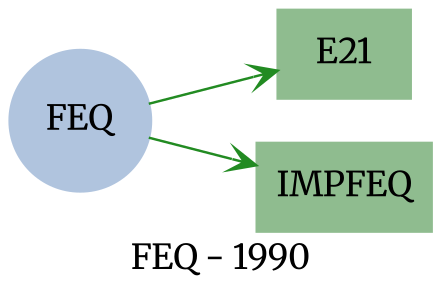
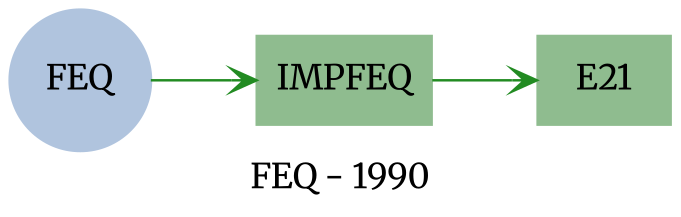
  strict digraph {
    compound=True
    concentrate=True
    fontname=Merriweather
    label="FEQ - 1990"
    rankdir=LR
    splines=True
    node [color=darkseagreen fontname=Merriweather shape=box style=filled]
    edge [arrowhead=vee color=forestgreen fontname=Merriweather fontsize=8 labelfloat=False labelfontcolor=lightgreen weight=0.5]
    E21
    IMPFEQ
    FEQ [color=lightsteelblue shape=circle]
    subgraph sub_1 {
      E21
      IMPFEQ
    }
    subgraph sub_2 {
      E21
      IMPFEQ
      FEQ
    }
    subgraph sub_3 {
    }
-   FEQ -> E21 [label="   "]
+   IMPFEQ -> E21 [label="   "]
    FEQ -> IMPFEQ [label="   "]
  }
